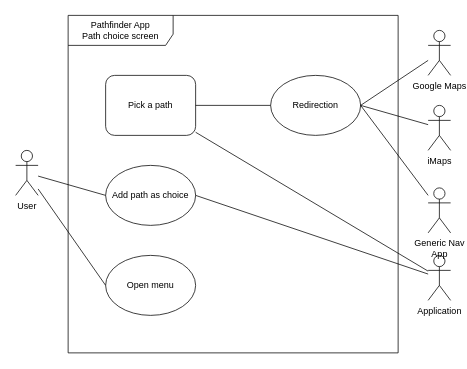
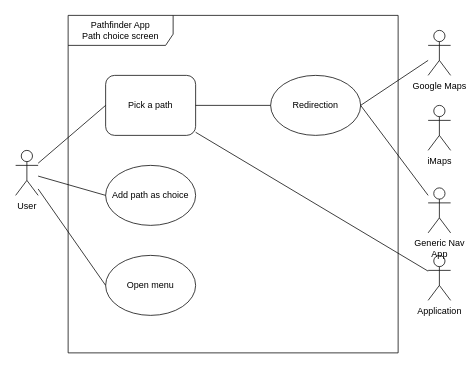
  <mxCell id="0" />
  <mxCell id="1" parent="0" />
  <mxCell id="2" value="Pathfinder App&lt;br&gt;Path choice screen" style="shape=umlFrame;whiteSpace=wrap;html=1;width=140;height=40;" vertex="1" parent="1"><mxGeometry x="90" y="20" width="440" height="450" as="geometry" /></mxCell>
+ <mxCell id="3" style="edgeStyle=none;rounded=0;orthogonalLoop=1;jettySize=auto;html=1;entryX=0;entryY=0.5;entryDx=0;entryDy=0;endArrow=none;endFill=0;" edge="1" parent="1" source="6" target="11"><mxGeometry relative="1" as="geometry" /></mxCell>
  <mxCell id="4" style="rounded=0;orthogonalLoop=1;jettySize=auto;html=1;entryX=0;entryY=0.5;entryDx=0;entryDy=0;endArrow=none;endFill=0;" edge="1" parent="1" source="6" target="12"><mxGeometry relative="1" as="geometry" /></mxCell>
  <mxCell id="5" style="edgeStyle=none;rounded=0;orthogonalLoop=1;jettySize=auto;html=1;entryX=0;entryY=0.5;entryDx=0;entryDy=0;endArrow=none;endFill=0;" edge="1" parent="1" source="6" target="13"><mxGeometry relative="1" as="geometry" /></mxCell>
  <mxCell id="6" value="User" style="shape=umlActor;verticalLabelPosition=bottom;verticalAlign=top;html=1;outlineConnect=0;" vertex="1" parent="1"><mxGeometry x="20" y="200" width="30" height="60" as="geometry" /></mxCell>
- <mxCell id="7" style="edgeStyle=none;rounded=0;orthogonalLoop=1;jettySize=auto;html=1;entryX=1;entryY=0.5;entryDx=0;entryDy=0;endArrow=none;endFill=0;" edge="1" parent="1" source="9" target="12"><mxGeometry relative="1" as="geometry" /></mxCell>
  <mxCell id="8" style="edgeStyle=none;rounded=0;orthogonalLoop=1;jettySize=auto;html=1;endArrow=none;endFill=0;" edge="1" parent="1" source="9" target="11"><mxGeometry relative="1" as="geometry" /></mxCell>
  <mxCell id="9" value="Application" style="shape=umlActor;verticalLabelPosition=bottom;verticalAlign=top;html=1;outlineConnect=0;fillColor=none;" vertex="1" parent="1"><mxGeometry x="570" y="340" width="30" height="60" as="geometry" /></mxCell>
  <mxCell id="10" style="edgeStyle=none;rounded=0;orthogonalLoop=1;jettySize=auto;html=1;entryX=0;entryY=0.5;entryDx=0;entryDy=0;endArrow=none;endFill=0;" edge="1" parent="1" source="11" target="14"><mxGeometry relative="1" as="geometry" /></mxCell>
  <mxCell id="11" value="Pick a path" style="whiteSpace=wrap;html=1;fillColor=none;rounded=1;" vertex="1" parent="1"><mxGeometry x="140" y="100" width="120" height="80" as="geometry" /></mxCell>
  <mxCell id="12" value="Add path as choice" style="ellipse;whiteSpace=wrap;html=1;fillColor=none;" vertex="1" parent="1"><mxGeometry x="140" y="220" width="120" height="80" as="geometry" /></mxCell>
  <mxCell id="13" value="Open menu" style="ellipse;whiteSpace=wrap;html=1;fillColor=none;" vertex="1" parent="1"><mxGeometry x="140" y="340" width="120" height="80" as="geometry" /></mxCell>
  <mxCell id="14" value="Redirection" style="ellipse;whiteSpace=wrap;html=1;fillColor=none;" vertex="1" parent="1"><mxGeometry x="360" y="100" width="120" height="80" as="geometry" /></mxCell>
  <mxCell id="15" style="edgeStyle=none;rounded=0;orthogonalLoop=1;jettySize=auto;html=1;entryX=1;entryY=0.5;entryDx=0;entryDy=0;endArrow=none;endFill=0;" edge="1" parent="1" source="16" target="14"><mxGeometry relative="1" as="geometry" /></mxCell>
  <mxCell id="16" value="Google Maps" style="shape=umlActor;verticalLabelPosition=bottom;verticalAlign=top;html=1;outlineConnect=0;fillColor=none;" vertex="1" parent="1"><mxGeometry x="570" y="40" width="30" height="60" as="geometry" /></mxCell>
- <mxCell id="17" style="edgeStyle=none;rounded=0;orthogonalLoop=1;jettySize=auto;html=1;entryX=1;entryY=0.5;entryDx=0;entryDy=0;endArrow=none;endFill=0;" edge="1" parent="1" source="18" target="14"><mxGeometry relative="1" as="geometry" /></mxCell>
  <mxCell id="18" value="iMaps" style="shape=umlActor;verticalLabelPosition=bottom;verticalAlign=top;html=1;outlineConnect=0;fillColor=none;" vertex="1" parent="1"><mxGeometry x="570" y="140" width="30" height="60" as="geometry" /></mxCell>
  <mxCell id="19" style="edgeStyle=none;rounded=0;orthogonalLoop=1;jettySize=auto;html=1;endArrow=none;endFill=0;" edge="1" parent="1" source="20"><mxGeometry relative="1" as="geometry"><mxPoint x="480" y="140" as="targetPoint" /></mxGeometry></mxCell>
  <mxCell id="20" value="Generic Nav&lt;br&gt;App" style="shape=umlActor;verticalLabelPosition=bottom;verticalAlign=top;html=1;outlineConnect=0;fillColor=none;" vertex="1" parent="1"><mxGeometry x="570" y="250" width="30" height="60" as="geometry" /></mxCell>
